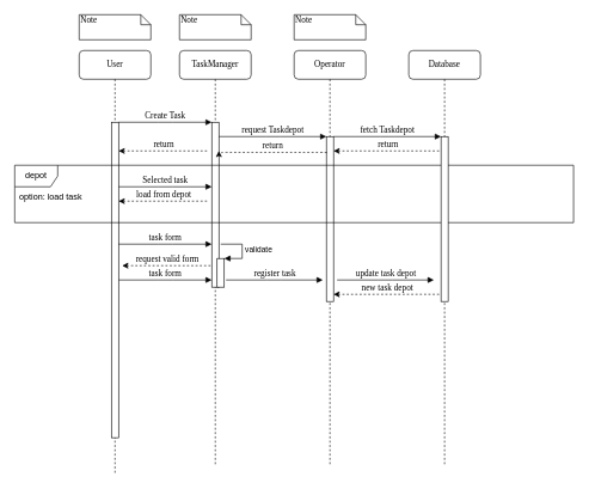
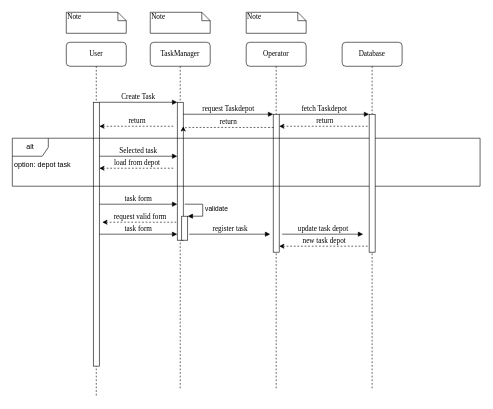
  <mxCell id="0" />
  <mxCell id="1" parent="0" />
  <mxCell id="2" value="TaskManager" style="shape=umlLifeline;perimeter=lifelinePerimeter;whiteSpace=wrap;html=1;container=1;collapsible=0;recursiveResize=0;outlineConnect=0;rounded=1;shadow=0;comic=0;labelBackgroundColor=none;strokeWidth=1;fontFamily=Verdana;fontSize=12;align=center;" parent="1" vertex="1"><mxGeometry x="250" y="70" width="100" height="580" as="geometry" /></mxCell>
  <mxCell id="3" value="" style="html=1;points=[];perimeter=orthogonalPerimeter;rounded=0;shadow=0;comic=0;labelBackgroundColor=none;strokeWidth=1;fontFamily=Verdana;fontSize=12;align=center;" parent="2" vertex="1"><mxGeometry x="45" y="100" width="10" height="230" as="geometry" /></mxCell>
  <mxCell id="4" value="" style="html=1;points=[];perimeter=orthogonalPerimeter;" parent="2" vertex="1"><mxGeometry x="52.5" y="290" width="10" height="40" as="geometry" /></mxCell>
  <mxCell id="5" value="validate" style="edgeStyle=orthogonalEdgeStyle;html=1;align=left;spacingLeft=2;endArrow=block;rounded=0;entryX=1;entryY=0;" parent="2" target="4" edge="1"><mxGeometry relative="1" as="geometry"><mxPoint x="57.5" y="270" as="sourcePoint" /><Array as="points"><mxPoint x="87.5" y="270" /></Array></mxGeometry></mxCell>
  <mxCell id="6" value="request valid form" style="html=1;verticalAlign=bottom;endArrow=none;labelBackgroundColor=none;fontFamily=Verdana;fontSize=12;edgeStyle=elbowEdgeStyle;elbow=vertical;endFill=0;startArrow=classic;startFill=1;dashed=1;exitX=1;exitY=0.174;exitDx=0;exitDy=0;exitPerimeter=0;" parent="2" edge="1"><mxGeometry relative="1" as="geometry"><mxPoint x="-80" y="300.02" as="sourcePoint" /><mxPoint x="45" y="300" as="targetPoint" /></mxGeometry></mxCell>
  <mxCell id="7" value="task form" style="html=1;verticalAlign=bottom;endArrow=block;entryX=0;entryY=0;labelBackgroundColor=none;fontFamily=Verdana;fontSize=12;edgeStyle=elbowEdgeStyle;elbow=vertical;" parent="2" edge="1"><mxGeometry relative="1" as="geometry"><mxPoint x="-85" y="320" as="sourcePoint" /><mxPoint x="45" y="320" as="targetPoint" /></mxGeometry></mxCell>
  <mxCell id="8" value="Operator" style="shape=umlLifeline;perimeter=lifelinePerimeter;whiteSpace=wrap;html=1;container=1;collapsible=0;recursiveResize=0;outlineConnect=0;rounded=1;shadow=0;comic=0;labelBackgroundColor=none;strokeWidth=1;fontFamily=Verdana;fontSize=12;align=center;" parent="1" vertex="1"><mxGeometry x="410" y="70" width="100" height="580" as="geometry" /></mxCell>
  <mxCell id="9" value="" style="html=1;points=[];perimeter=orthogonalPerimeter;rounded=0;shadow=0;comic=0;labelBackgroundColor=none;strokeWidth=1;fontFamily=Verdana;fontSize=12;align=center;" parent="8" vertex="1"><mxGeometry x="45" y="120" width="10" height="230" as="geometry" /></mxCell>
  <mxCell id="10" value="return" style="html=1;verticalAlign=bottom;endArrow=none;entryX=0.1;entryY=0.1;labelBackgroundColor=none;fontFamily=Verdana;fontSize=12;edgeStyle=elbowEdgeStyle;elbow=vertical;endFill=0;startArrow=classic;startFill=1;dashed=1;entryDx=0;entryDy=0;entryPerimeter=0;exitX=1;exitY=0.174;exitDx=0;exitDy=0;exitPerimeter=0;" parent="8" edge="1"><mxGeometry relative="1" as="geometry"><mxPoint x="55" y="140.02" as="sourcePoint" /><mxPoint x="206" y="140" as="targetPoint" /></mxGeometry></mxCell>
  <mxCell id="11" value="register task" style="html=1;verticalAlign=bottom;endArrow=block;labelBackgroundColor=none;fontFamily=Verdana;fontSize=12;edgeStyle=elbowEdgeStyle;elbow=vertical;" parent="8" edge="1"><mxGeometry relative="1" as="geometry"><mxPoint x="-95" y="320" as="sourcePoint" /><mxPoint x="40" y="320" as="targetPoint" /></mxGeometry></mxCell>
  <mxCell id="12" value="User" style="shape=umlLifeline;perimeter=lifelinePerimeter;whiteSpace=wrap;html=1;container=1;collapsible=0;recursiveResize=0;outlineConnect=0;rounded=1;shadow=0;comic=0;labelBackgroundColor=none;strokeWidth=1;fontFamily=Verdana;fontSize=12;align=center;" parent="1" vertex="1"><mxGeometry x="110" y="70" width="100" height="590" as="geometry" /></mxCell>
  <mxCell id="13" value="" style="html=1;points=[];perimeter=orthogonalPerimeter;rounded=0;shadow=0;comic=0;labelBackgroundColor=none;strokeWidth=1;fontFamily=Verdana;fontSize=12;align=center;" parent="12" vertex="1"><mxGeometry x="45" y="100" width="10" height="440" as="geometry" /></mxCell>
  <mxCell id="14" value="return" style="html=1;verticalAlign=bottom;endArrow=none;labelBackgroundColor=none;fontFamily=Verdana;fontSize=12;edgeStyle=elbowEdgeStyle;elbow=vertical;endFill=0;startArrow=classic;startFill=1;dashed=1;exitX=1;exitY=0.174;exitDx=0;exitDy=0;exitPerimeter=0;" parent="12" edge="1"><mxGeometry relative="1" as="geometry"><mxPoint x="55" y="140.02" as="sourcePoint" /><mxPoint x="180" y="140" as="targetPoint" /></mxGeometry></mxCell>
- <mxCell id="15" value="depot" style="shape=umlFrame;whiteSpace=wrap;html=1;" parent="12" vertex="1"><mxGeometry x="-90" y="160" width="780" height="80" as="geometry" /></mxCell>
+ <mxCell id="15" value="alt" style="shape=umlFrame;whiteSpace=wrap;html=1;" parent="12" vertex="1"><mxGeometry x="-90" y="160" width="780" height="80" as="geometry" /></mxCell>
  <mxCell id="16" value="Selected task" style="html=1;verticalAlign=bottom;endArrow=block;entryX=0;entryY=0;labelBackgroundColor=none;fontFamily=Verdana;fontSize=12;edgeStyle=elbowEdgeStyle;elbow=vertical;" parent="12" edge="1"><mxGeometry relative="1" as="geometry"><mxPoint x="55" y="190" as="sourcePoint" /><mxPoint x="185" y="190" as="targetPoint" /></mxGeometry></mxCell>
  <mxCell id="17" value="load from depot" style="html=1;verticalAlign=bottom;endArrow=none;labelBackgroundColor=none;fontFamily=Verdana;fontSize=12;edgeStyle=elbowEdgeStyle;elbow=vertical;endFill=0;startArrow=classic;startFill=1;dashed=1;exitX=1;exitY=0.174;exitDx=0;exitDy=0;exitPerimeter=0;" parent="12" edge="1"><mxGeometry relative="1" as="geometry"><mxPoint x="55" y="210.02" as="sourcePoint" /><mxPoint x="180" y="210" as="targetPoint" /></mxGeometry></mxCell>
  <mxCell id="18" value="task form" style="html=1;verticalAlign=bottom;endArrow=block;entryX=0;entryY=0;labelBackgroundColor=none;fontFamily=Verdana;fontSize=12;edgeStyle=elbowEdgeStyle;elbow=vertical;" parent="12" edge="1"><mxGeometry relative="1" as="geometry"><mxPoint x="55" y="270" as="sourcePoint" /><mxPoint x="185" y="270" as="targetPoint" /></mxGeometry></mxCell>
  <mxCell id="19" value="Create Task" style="html=1;verticalAlign=bottom;endArrow=block;entryX=0;entryY=0;labelBackgroundColor=none;fontFamily=Verdana;fontSize=12;edgeStyle=elbowEdgeStyle;elbow=vertical;" parent="1" source="13" target="3" edge="1"><mxGeometry relative="1" as="geometry"><mxPoint x="230" y="180" as="sourcePoint" /></mxGeometry></mxCell>
  <mxCell id="20" value="request Taskdepot" style="html=1;verticalAlign=bottom;endArrow=block;entryX=0;entryY=0;labelBackgroundColor=none;fontFamily=Verdana;fontSize=12;edgeStyle=elbowEdgeStyle;elbow=vertical;" parent="1" source="3" target="9" edge="1"><mxGeometry relative="1" as="geometry"><mxPoint x="380" y="190" as="sourcePoint" /></mxGeometry></mxCell>
  <mxCell id="21" value="Note" style="shape=note;whiteSpace=wrap;html=1;size=14;verticalAlign=top;align=left;spacingTop=-6;rounded=0;shadow=0;comic=0;labelBackgroundColor=none;strokeWidth=1;fontFamily=Verdana;fontSize=12" parent="1" vertex="1"><mxGeometry x="110" y="20" width="100" height="35" as="geometry" /></mxCell>
  <mxCell id="22" value="Note" style="shape=note;whiteSpace=wrap;html=1;size=14;verticalAlign=top;align=left;spacingTop=-6;rounded=0;shadow=0;comic=0;labelBackgroundColor=none;strokeWidth=1;fontFamily=Verdana;fontSize=12" parent="1" vertex="1"><mxGeometry x="250" y="20" width="100" height="35" as="geometry" /></mxCell>
  <mxCell id="23" value="Note" style="shape=note;whiteSpace=wrap;html=1;size=14;verticalAlign=top;align=left;spacingTop=-6;rounded=0;shadow=0;comic=0;labelBackgroundColor=none;strokeWidth=1;fontFamily=Verdana;fontSize=12" parent="1" vertex="1"><mxGeometry x="410" y="20" width="100" height="35" as="geometry" /></mxCell>
  <mxCell id="24" value="return" style="html=1;verticalAlign=bottom;endArrow=none;entryX=0.1;entryY=0.1;labelBackgroundColor=none;fontFamily=Verdana;fontSize=12;edgeStyle=elbowEdgeStyle;elbow=vertical;endFill=0;startArrow=classic;startFill=1;dashed=1;entryDx=0;entryDy=0;entryPerimeter=0;exitX=1;exitY=0.174;exitDx=0;exitDy=0;exitPerimeter=0;" parent="1" source="3" target="9" edge="1"><mxGeometry relative="1" as="geometry"><mxPoint x="310" y="210" as="sourcePoint" /><mxPoint x="450" y="210" as="targetPoint" /></mxGeometry></mxCell>
- <mxCell id="25" value="&lt;span style=&quot;font-weight: normal;&quot;&gt;&lt;font style=&quot;font-size: 12px;&quot;&gt;option: load task&lt;/font&gt;&lt;/span&gt;" style="text;strokeColor=none;fillColor=none;html=1;fontSize=24;fontStyle=1;verticalAlign=middle;align=center;" parent="1" vertex="1"><mxGeometry x="20" y="250" width="100" height="40" as="geometry" /></mxCell>
+ <mxCell id="25" value="&lt;span style=&quot;font-weight: normal;&quot;&gt;&lt;font style=&quot;font-size: 12px;&quot;&gt;option: depot task&lt;/font&gt;&lt;/span&gt;" style="text;strokeColor=none;fillColor=none;html=1;fontSize=24;fontStyle=1;verticalAlign=middle;align=center;" parent="1" vertex="1"><mxGeometry x="20" y="250" width="100" height="40" as="geometry" /></mxCell>
  <mxCell id="26" value="Database" style="shape=umlLifeline;perimeter=lifelinePerimeter;whiteSpace=wrap;html=1;container=1;collapsible=0;recursiveResize=0;outlineConnect=0;rounded=1;shadow=0;comic=0;labelBackgroundColor=none;strokeWidth=1;fontFamily=Verdana;fontSize=12;align=center;" parent="1" vertex="1"><mxGeometry x="570" y="70" width="100" height="580" as="geometry" /></mxCell>
  <mxCell id="27" value="" style="html=1;points=[];perimeter=orthogonalPerimeter;rounded=0;shadow=0;comic=0;labelBackgroundColor=none;strokeWidth=1;fontFamily=Verdana;fontSize=12;align=center;" parent="26" vertex="1"><mxGeometry x="45" y="120" width="10" height="230" as="geometry" /></mxCell>
  <mxCell id="28" value="new task depot" style="html=1;verticalAlign=bottom;endArrow=none;labelBackgroundColor=none;fontFamily=Verdana;fontSize=12;edgeStyle=elbowEdgeStyle;elbow=vertical;endFill=0;startArrow=classic;startFill=1;dashed=1;exitX=1;exitY=0.174;exitDx=0;exitDy=0;exitPerimeter=0;" parent="26" edge="1"><mxGeometry relative="1" as="geometry"><mxPoint x="-105" y="340.02" as="sourcePoint" /><mxPoint x="45" y="340" as="targetPoint" /><Array as="points"><mxPoint x="-65" y="340" /><mxPoint x="-85" y="340" /></Array></mxGeometry></mxCell>
  <mxCell id="29" value="fetch Taskdepot" style="html=1;verticalAlign=bottom;endArrow=block;entryX=0;entryY=0;labelBackgroundColor=none;fontFamily=Verdana;fontSize=12;edgeStyle=elbowEdgeStyle;elbow=vertical;" parent="1" edge="1"><mxGeometry relative="1" as="geometry"><mxPoint x="465" y="190" as="sourcePoint" /><mxPoint x="615" y="190" as="targetPoint" /></mxGeometry></mxCell>
  <mxCell id="30" value="update task depot" style="html=1;verticalAlign=bottom;endArrow=block;labelBackgroundColor=none;fontFamily=Verdana;fontSize=12;edgeStyle=elbowEdgeStyle;elbow=vertical;" parent="1" edge="1"><mxGeometry relative="1" as="geometry"><mxPoint x="470" y="390" as="sourcePoint" /><mxPoint x="605" y="390" as="targetPoint" /></mxGeometry></mxCell>
